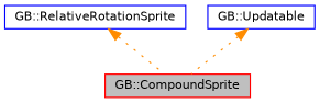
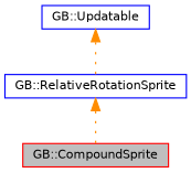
  digraph {
    node [color=blue fillcolor=white fontname=Helvetica fontsize=10 shape=record style=filled]
    edge [color=darkorange dir=back fontname=Helvetica fontsize=10 labelfontname=Helvetica labelfontsize=10 style=dotted]
    n1 [color=red fillcolor=grey75 fontcolor=black height=0.2 label="GB::CompoundSprite" width=0.4]
    n2 [height=0.2 label="GB::RelativeRotationSprite" width=0.4]
    n3 [height=0.2 label="GB::Updatable" width=0.4]
    n2 -> n1
-   n3 -> n1
+   n3 -> n2
  }
